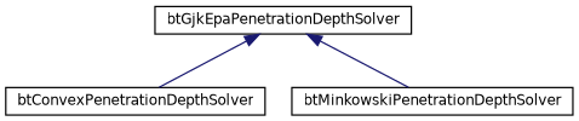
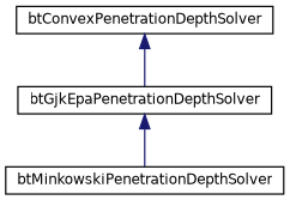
  digraph {
    rankdir=TB
    node [color=black fillcolor=white fontname=Helvetica fontsize=10 shape=record style=filled]
    edge [color=midnightblue dir=back fontname=Helvetica fontsize=10 labelfontname=Helvetica labelfontsize=10 style=solid]
    n1 [height=0.2 label=btConvexPenetrationDepthSolver width=0.4]
    n2 [height=0.2 label=btGjkEpaPenetrationDepthSolver width=0.4]
    n3 [height=0.2 label=btMinkowskiPenetrationDepthSolver width=0.4]
-   n2 -> n1
+   n1 -> n2
    n2 -> n3
  }
